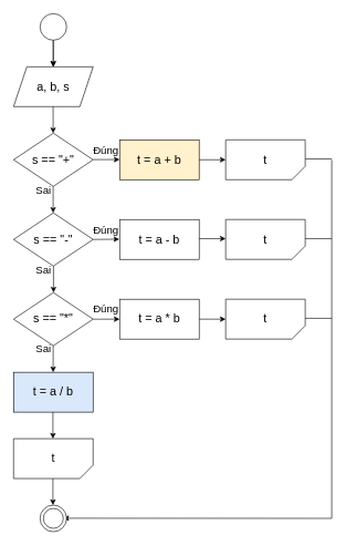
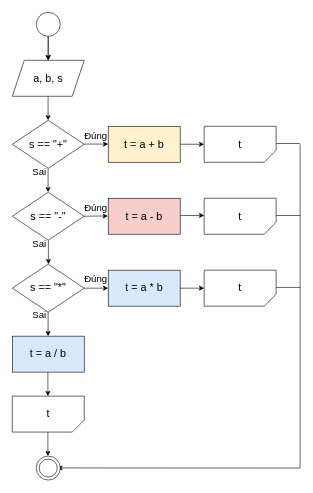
  <mxCell id="0" />
  <mxCell id="1" parent="0" />
  <mxCell id="2" value="" style="edgeStyle=orthogonalEdgeStyle;rounded=0;orthogonalLoop=1;jettySize=auto;html=1;" edge="1" parent="1" source="3" target="4"><mxGeometry relative="1" as="geometry" /></mxCell>
  <mxCell id="3" value="" style="ellipse;whiteSpace=wrap;html=1;aspect=fixed;" vertex="1" parent="1"><mxGeometry x="60" y="20" width="40" height="40" as="geometry" /></mxCell>
  <mxCell id="4" value="&lt;font style=&quot;font-size: 18px;&quot;&gt;a, b, s&lt;/font&gt;" style="shape=parallelogram;perimeter=parallelogramPerimeter;whiteSpace=wrap;html=1;fixedSize=1;" vertex="1" parent="1"><mxGeometry x="20" y="100" width="120" height="60" as="geometry" /></mxCell>
  <mxCell id="5" value="" style="endArrow=classic;html=1;rounded=0;" edge="1" parent="1"><mxGeometry width="50" height="50" relative="1" as="geometry"><mxPoint x="79.76" y="60" as="sourcePoint" /><mxPoint x="79.76" y="100" as="targetPoint" /></mxGeometry></mxCell>
  <mxCell id="6" value="&lt;font style=&quot;font-size: 18px;&quot;&gt;s == &quot;-&quot;&lt;/font&gt;" style="rhombus;whiteSpace=wrap;html=1;" vertex="1" parent="1"><mxGeometry x="20" y="320" width="120" height="80" as="geometry" /></mxCell>
  <mxCell id="7" value="" style="endArrow=classic;html=1;rounded=0;" edge="1" parent="1"><mxGeometry width="50" height="50" relative="1" as="geometry"><mxPoint x="140" y="360" as="sourcePoint" /><mxPoint x="179.5" y="359.58" as="targetPoint" /></mxGeometry></mxCell>
  <mxCell id="8" value="&lt;font size=&quot;3&quot;&gt;Đúng&lt;br&gt;&lt;/font&gt;" style="text;html=1;align=center;verticalAlign=middle;resizable=0;points=[];autosize=1;strokeColor=none;fillColor=none;" vertex="1" parent="1"><mxGeometry x="129" y="330" width="60" height="30" as="geometry" /></mxCell>
  <mxCell id="9" value="&lt;span style=&quot;font-size: 18px;&quot;&gt;s == &quot;*&quot;&lt;br&gt;&lt;/span&gt;" style="rhombus;whiteSpace=wrap;html=1;" vertex="1" parent="1"><mxGeometry x="20" y="440" width="120" height="80" as="geometry" /></mxCell>
  <mxCell id="10" value="" style="endArrow=classic;html=1;rounded=0;exitX=1;exitY=0.5;exitDx=0;exitDy=0;" edge="1" parent="1" source="9"><mxGeometry width="50" height="50" relative="1" as="geometry"><mxPoint x="145" y="479.58" as="sourcePoint" /><mxPoint x="180" y="480" as="targetPoint" /></mxGeometry></mxCell>
  <mxCell id="11" value="" style="endArrow=classic;html=1;rounded=0;" edge="1" parent="1"><mxGeometry width="50" height="50" relative="1" as="geometry"><mxPoint x="79.71" y="520" as="sourcePoint" /><mxPoint x="79.71" y="560" as="targetPoint" /></mxGeometry></mxCell>
  <mxCell id="12" value="&lt;font size=&quot;3&quot;&gt;Sai&lt;/font&gt;" style="text;html=1;align=center;verticalAlign=middle;resizable=0;points=[];autosize=1;strokeColor=none;fillColor=none;" vertex="1" parent="1"><mxGeometry x="40" y="510" width="50" height="30" as="geometry" /></mxCell>
  <mxCell id="13" value="&lt;font size=&quot;3&quot;&gt;Đúng&lt;br&gt;&lt;/font&gt;" style="text;html=1;align=center;verticalAlign=middle;resizable=0;points=[];autosize=1;strokeColor=none;fillColor=none;" vertex="1" parent="1"><mxGeometry x="129" y="450" width="60" height="30" as="geometry" /></mxCell>
  <mxCell id="14" value="" style="endArrow=classic;html=1;rounded=0;" edge="1" parent="1"><mxGeometry width="50" height="50" relative="1" as="geometry"><mxPoint x="79.37" y="720" as="sourcePoint" /><mxPoint x="79.37" y="760" as="targetPoint" /></mxGeometry></mxCell>
  <mxCell id="15" value="&lt;font size=&quot;3&quot;&gt;Sai&lt;/font&gt;" style="text;html=1;align=center;verticalAlign=middle;resizable=0;points=[];autosize=1;strokeColor=none;fillColor=none;" vertex="1" parent="1"><mxGeometry x="40" y="390" width="50" height="30" as="geometry" /></mxCell>
  <mxCell id="16" value="" style="endArrow=classic;html=1;rounded=0;" edge="1" parent="1"><mxGeometry width="50" height="50" relative="1" as="geometry"><mxPoint x="80.21" y="400" as="sourcePoint" /><mxPoint x="80.21" y="440" as="targetPoint" /></mxGeometry></mxCell>
  <mxCell id="17" value="" style="endArrow=none;html=1;rounded=0;" edge="1" parent="1"><mxGeometry width="50" height="50" relative="1" as="geometry"><mxPoint x="500" y="780" as="sourcePoint" /><mxPoint x="500" y="240" as="targetPoint" /></mxGeometry></mxCell>
  <mxCell id="18" value="" style="endArrow=classic;html=1;rounded=0;" edge="1" parent="1"><mxGeometry width="50" height="50" relative="1" as="geometry"><mxPoint x="500" y="780" as="sourcePoint" /><mxPoint x="95" y="779.78" as="targetPoint" /></mxGeometry></mxCell>
  <mxCell id="19" value="" style="ellipse;whiteSpace=wrap;html=1;aspect=fixed;" vertex="1" parent="1"><mxGeometry x="60" y="760" width="40" height="40" as="geometry" /></mxCell>
  <mxCell id="20" value="" style="ellipse;whiteSpace=wrap;html=1;aspect=fixed;" vertex="1" parent="1"><mxGeometry x="65" y="765" width="30" height="30" as="geometry" /></mxCell>
  <mxCell id="21" value="&lt;font style=&quot;font-size: 18px;&quot;&gt;t&lt;br&gt;&lt;/font&gt;" style="shape=card;whiteSpace=wrap;html=1;flipH=1;flipV=1;size=20;" vertex="1" parent="1"><mxGeometry x="340" y="330" width="120" height="60" as="geometry" /></mxCell>
  <mxCell id="22" value="&lt;font style=&quot;font-size: 18px;&quot;&gt;t&lt;br&gt;&lt;/font&gt;" style="shape=card;whiteSpace=wrap;html=1;flipH=1;flipV=1;size=20;" vertex="1" parent="1"><mxGeometry x="340" y="450" width="120" height="60" as="geometry" /></mxCell>
  <mxCell id="23" value="" style="endArrow=none;html=1;rounded=0;" edge="1" parent="1"><mxGeometry width="50" height="50" relative="1" as="geometry"><mxPoint x="460" y="238.75" as="sourcePoint" /><mxPoint x="500" y="238.75" as="targetPoint" /></mxGeometry></mxCell>
  <mxCell id="24" value="" style="endArrow=classic;html=1;rounded=0;" edge="1" parent="1"><mxGeometry width="50" height="50" relative="1" as="geometry"><mxPoint x="79.68" y="280" as="sourcePoint" /><mxPoint x="79.68" y="320" as="targetPoint" /></mxGeometry></mxCell>
  <mxCell id="25" value="&lt;font style=&quot;font-size: 18px;&quot;&gt;s == &quot;+&quot;&lt;/font&gt;" style="rhombus;whiteSpace=wrap;html=1;" vertex="1" parent="1"><mxGeometry x="20" y="200" width="120" height="80" as="geometry" /></mxCell>
  <mxCell id="26" value="" style="endArrow=classic;html=1;rounded=0;" edge="1" parent="1"><mxGeometry width="50" height="50" relative="1" as="geometry"><mxPoint x="79.68" y="160" as="sourcePoint" /><mxPoint x="79.68" y="200" as="targetPoint" /></mxGeometry></mxCell>
  <mxCell id="27" value="&lt;font style=&quot;font-size: 18px;&quot;&gt;t&lt;br&gt;&lt;/font&gt;" style="shape=card;whiteSpace=wrap;html=1;flipH=1;flipV=1;size=20;" vertex="1" parent="1"><mxGeometry x="340" y="210" width="120" height="60" as="geometry" /></mxCell>
  <mxCell id="28" value="" style="endArrow=classic;html=1;rounded=0;" edge="1" parent="1"><mxGeometry width="50" height="50" relative="1" as="geometry"><mxPoint x="140" y="239.7" as="sourcePoint" /><mxPoint x="180" y="239.7" as="targetPoint" /></mxGeometry></mxCell>
  <mxCell id="29" value="&lt;font size=&quot;3&quot;&gt;Đúng&lt;br&gt;&lt;/font&gt;" style="text;html=1;align=center;verticalAlign=middle;resizable=0;points=[];autosize=1;strokeColor=none;fillColor=none;" vertex="1" parent="1"><mxGeometry x="129" y="210" width="60" height="30" as="geometry" /></mxCell>
  <mxCell id="30" value="&lt;font size=&quot;3&quot;&gt;Sai&lt;/font&gt;" style="text;html=1;align=center;verticalAlign=middle;resizable=0;points=[];autosize=1;strokeColor=none;fillColor=none;" vertex="1" parent="1"><mxGeometry x="40" y="270" width="50" height="30" as="geometry" /></mxCell>
  <mxCell id="31" value="" style="endArrow=none;html=1;rounded=0;" edge="1" parent="1"><mxGeometry width="50" height="50" relative="1" as="geometry"><mxPoint x="460" y="478.75" as="sourcePoint" /><mxPoint x="500" y="478.75" as="targetPoint" /></mxGeometry></mxCell>
  <mxCell id="32" value="" style="endArrow=none;html=1;rounded=0;" edge="1" parent="1"><mxGeometry width="50" height="50" relative="1" as="geometry"><mxPoint x="460" y="358.75" as="sourcePoint" /><mxPoint x="500" y="358.75" as="targetPoint" /></mxGeometry></mxCell>
  <mxCell id="33" value="&lt;font style=&quot;font-size: 18px;&quot;&gt;t = a + b&lt;/font&gt;" style="rounded=0;whiteSpace=wrap;html=1;fillColor=#fff2cc;" vertex="1" parent="1"><mxGeometry x="180" y="210" width="120" height="60" as="geometry" /></mxCell>
- <mxCell id="34" value="&lt;font style=&quot;font-size: 18px;&quot;&gt;t = a * b&lt;/font&gt;" style="rounded=0;whiteSpace=wrap;html=1;" vertex="1" parent="1"><mxGeometry x="180" y="450" width="120" height="60" as="geometry" /></mxCell>
- <mxCell id="35" value="&lt;font style=&quot;font-size: 18px;&quot;&gt;t = a - b&lt;/font&gt;" style="rounded=0;whiteSpace=wrap;html=1;" vertex="1" parent="1"><mxGeometry x="180" y="330" width="120" height="60" as="geometry" /></mxCell>
+ <mxCell id="34" value="&lt;font style=&quot;font-size: 18px;&quot;&gt;t = a * b&lt;/font&gt;" style="rounded=0;whiteSpace=wrap;html=1;fillColor=#dae8fc;" vertex="1" parent="1"><mxGeometry x="180" y="450" width="120" height="60" as="geometry" /></mxCell>
+ <mxCell id="35" value="&lt;font style=&quot;font-size: 18px;&quot;&gt;t = a - b&lt;/font&gt;" style="rounded=0;whiteSpace=wrap;html=1;fillColor=#f8cecc;" vertex="1" parent="1"><mxGeometry x="180" y="330" width="120" height="60" as="geometry" /></mxCell>
  <mxCell id="36" value="&lt;font style=&quot;font-size: 18px;&quot;&gt;t = a / b&lt;/font&gt;" style="rounded=0;whiteSpace=wrap;html=1;fillColor=#dae8fc;" vertex="1" parent="1"><mxGeometry x="20" y="560" width="120" height="60" as="geometry" /></mxCell>
  <mxCell id="37" value="" style="endArrow=classic;html=1;rounded=0;" edge="1" parent="1"><mxGeometry width="50" height="50" relative="1" as="geometry"><mxPoint x="300" y="240" as="sourcePoint" /><mxPoint x="340" y="240" as="targetPoint" /></mxGeometry></mxCell>
  <mxCell id="38" value="" style="endArrow=classic;html=1;rounded=0;" edge="1" parent="1"><mxGeometry width="50" height="50" relative="1" as="geometry"><mxPoint x="300" y="480" as="sourcePoint" /><mxPoint x="340" y="480" as="targetPoint" /></mxGeometry></mxCell>
  <mxCell id="39" value="" style="endArrow=classic;html=1;rounded=0;" edge="1" parent="1"><mxGeometry width="50" height="50" relative="1" as="geometry"><mxPoint x="300" y="358.75" as="sourcePoint" /><mxPoint x="340" y="358.75" as="targetPoint" /></mxGeometry></mxCell>
  <mxCell id="40" value="" style="endArrow=classic;html=1;rounded=0;" edge="1" parent="1"><mxGeometry width="50" height="50" relative="1" as="geometry"><mxPoint x="79.37" y="620" as="sourcePoint" /><mxPoint x="79.37" y="660" as="targetPoint" /></mxGeometry></mxCell>
  <mxCell id="41" value="&lt;font style=&quot;font-size: 18px;&quot;&gt;t&lt;br&gt;&lt;/font&gt;" style="shape=card;whiteSpace=wrap;html=1;flipH=1;flipV=1;size=20;" vertex="1" parent="1"><mxGeometry x="20" y="660" width="120" height="60" as="geometry" /></mxCell>
